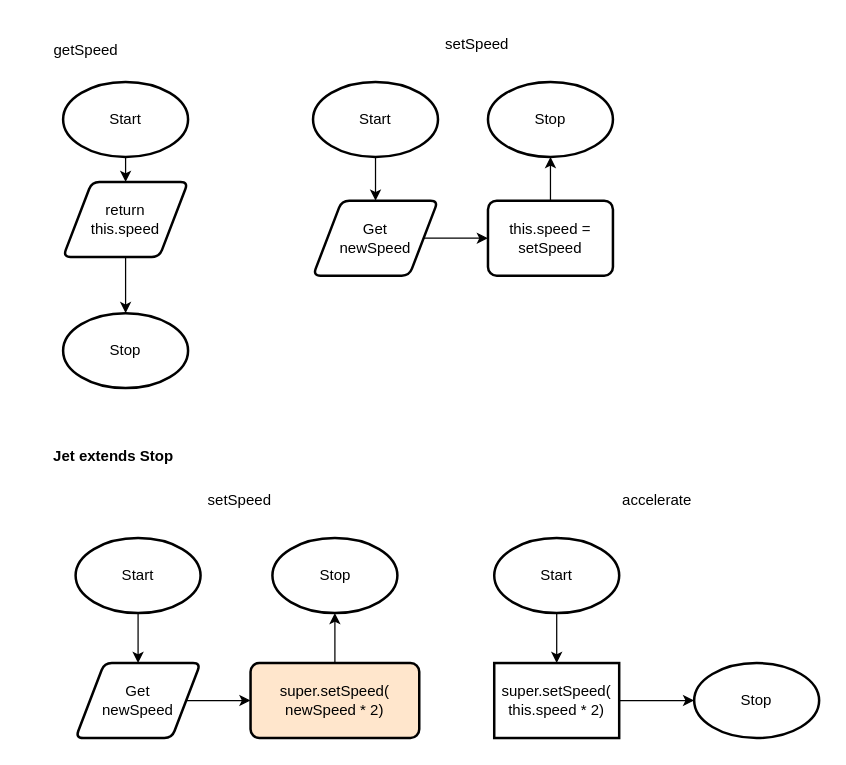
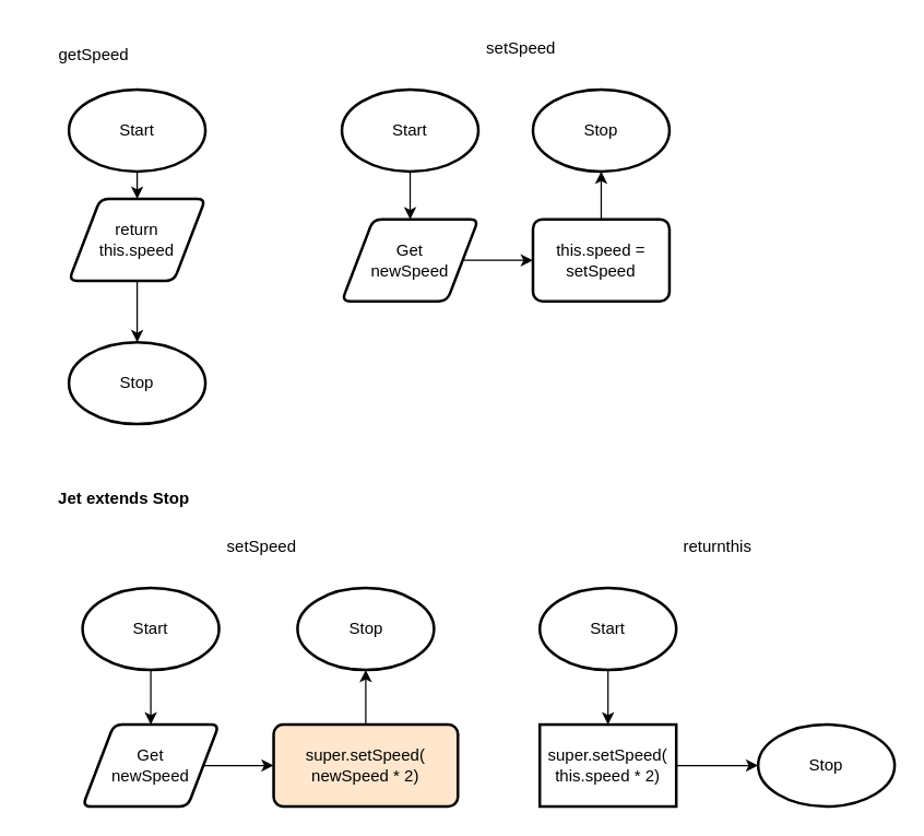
  <mxCell id="0" />
  <mxCell id="1" parent="0" />
  <mxCell id="2" style="edgeStyle=elbowEdgeStyle;rounded=0;elbow=vertical;html=1;entryX=0.5;entryY=0;entryDx=0;entryDy=0;" edge="1" parent="1" source="3" target="7"><mxGeometry relative="1" as="geometry" /></mxCell>
  <mxCell id="3" value="Start" style="strokeWidth=2;html=1;shape=mxgraph.flowchart.start_1;whiteSpace=wrap;" parent="1" vertex="1"><mxGeometry x="50" y="65" width="100" height="60" as="geometry" /></mxCell>
  <mxCell id="4" value="Stop" style="strokeWidth=2;html=1;shape=mxgraph.flowchart.start_1;whiteSpace=wrap;" parent="1" vertex="1"><mxGeometry x="50" y="250" width="100" height="60" as="geometry" /></mxCell>
  <mxCell id="5" value="getSpeed" style="text;html=1;align=center;verticalAlign=middle;resizable=0;points=[];autosize=1;strokeColor=none;fillColor=none;" parent="1" vertex="1"><mxGeometry x="30" y="25" width="75" height="30" as="geometry" /></mxCell>
  <mxCell id="6" style="rounded=0;elbow=vertical;html=1;entryX=0.5;entryY=0;entryDx=0;entryDy=0;entryPerimeter=0;" edge="1" parent="1" source="7" target="4"><mxGeometry relative="1" as="geometry" /></mxCell>
  <mxCell id="7" value="return&lt;br style=&quot;font-size: 12px;&quot;&gt;this.speed" style="shape=parallelogram;html=1;strokeWidth=2;perimeter=parallelogramPerimeter;whiteSpace=wrap;rounded=1;arcSize=12;size=0.23;fontSize=12;" parent="1" vertex="1"><mxGeometry x="50" y="145" width="100" height="60" as="geometry" /></mxCell>
  <mxCell id="8" style="edgeStyle=none;rounded=0;html=1;elbow=vertical;" edge="1" parent="1" source="9" target="18"><mxGeometry relative="1" as="geometry" /></mxCell>
  <mxCell id="9" value="Start" style="strokeWidth=2;html=1;shape=mxgraph.flowchart.start_1;whiteSpace=wrap;" parent="1" vertex="1"><mxGeometry x="250" y="65" width="100" height="60" as="geometry" /></mxCell>
  <mxCell id="10" value="Stop" style="strokeWidth=2;html=1;shape=mxgraph.flowchart.start_1;whiteSpace=wrap;" parent="1" vertex="1"><mxGeometry x="390" y="65" width="100" height="60" as="geometry" /></mxCell>
  <mxCell id="11" value="setSpeed" style="text;html=1;align=center;verticalAlign=middle;resizable=0;points=[];autosize=1;strokeColor=none;fillColor=none;" parent="1" vertex="1"><mxGeometry x="343" y="20" width="75" height="30" as="geometry" /></mxCell>
  <mxCell id="12" style="edgeStyle=none;html=1;entryX=0.5;entryY=0;entryDx=0;entryDy=0;fontSize=12;" parent="1" edge="1"><mxGeometry relative="1" as="geometry"><mxPoint x="380" y="325" as="sourcePoint" /></mxGeometry></mxCell>
  <mxCell id="13" style="edgeStyle=orthogonalEdgeStyle;rounded=0;html=1;fontSize=12;" parent="1" source="14" target="10" edge="1"><mxGeometry relative="1" as="geometry" /></mxCell>
  <mxCell id="14" value="this.speed = setSpeed" style="rounded=1;whiteSpace=wrap;html=1;absoluteArcSize=1;arcSize=14;strokeWidth=2;fontSize=12;" parent="1" vertex="1"><mxGeometry x="390" y="160" width="100" height="60" as="geometry" /></mxCell>
  <mxCell id="15" style="edgeStyle=none;html=1;fontSize=12;" parent="1" edge="1"><mxGeometry relative="1" as="geometry"><mxPoint x="418.5" y="395" as="sourcePoint" /></mxGeometry></mxCell>
  <mxCell id="16" style="edgeStyle=none;html=1;entryX=0;entryY=0.5;entryDx=0;entryDy=0;fontSize=9;" parent="1" edge="1"><mxGeometry relative="1" as="geometry"><mxPoint x="569.5" y="195" as="sourcePoint" /></mxGeometry></mxCell>
  <mxCell id="17" style="edgeStyle=none;rounded=0;html=1;entryX=0;entryY=0.5;entryDx=0;entryDy=0;elbow=vertical;" edge="1" parent="1" source="18" target="14"><mxGeometry relative="1" as="geometry" /></mxCell>
  <mxCell id="18" value="Get&lt;br&gt;newSpeed" style="shape=parallelogram;html=1;strokeWidth=2;perimeter=parallelogramPerimeter;whiteSpace=wrap;rounded=1;arcSize=12;size=0.23;fontSize=12;" parent="1" vertex="1"><mxGeometry x="250" y="160" width="100" height="60" as="geometry" /></mxCell>
  <mxCell id="19" style="edgeStyle=none;html=1;entryX=0.5;entryY=0;entryDx=0;entryDy=0;" parent="1" source="20" target="23" edge="1"><mxGeometry relative="1" as="geometry"><mxPoint x="130" y="540" as="targetPoint" /></mxGeometry></mxCell>
  <mxCell id="20" value="Start" style="strokeWidth=2;html=1;shape=mxgraph.flowchart.start_1;whiteSpace=wrap;" parent="1" vertex="1"><mxGeometry x="60" y="430" width="100" height="60" as="geometry" /></mxCell>
  <mxCell id="21" value="Stop" style="strokeWidth=2;html=1;shape=mxgraph.flowchart.start_1;whiteSpace=wrap;" parent="1" vertex="1"><mxGeometry x="217.5" y="430" width="100" height="60" as="geometry" /></mxCell>
  <mxCell id="22" style="edgeStyle=none;rounded=0;html=1;elbow=vertical;" edge="1" parent="1" source="23" target="30"><mxGeometry relative="1" as="geometry" /></mxCell>
  <mxCell id="23" value="Get&lt;br&gt;newSpeed" style="shape=parallelogram;html=1;strokeWidth=2;perimeter=parallelogramPerimeter;whiteSpace=wrap;rounded=1;arcSize=12;size=0.23;fontSize=12;" parent="1" vertex="1"><mxGeometry x="60" y="530" width="100" height="60" as="geometry" /></mxCell>
  <mxCell id="24" value="setSpeed" style="text;html=1;align=center;verticalAlign=middle;resizable=0;points=[];autosize=1;strokeColor=none;fillColor=none;" parent="1" vertex="1"><mxGeometry x="153" y="385" width="75" height="30" as="geometry" /></mxCell>
  <mxCell id="25" style="edgeStyle=none;rounded=0;html=1;elbow=vertical;" edge="1" parent="1" source="26" target="33"><mxGeometry relative="1" as="geometry" /></mxCell>
  <mxCell id="26" value="Start" style="strokeWidth=2;html=1;shape=mxgraph.flowchart.start_1;whiteSpace=wrap;" parent="1" vertex="1"><mxGeometry x="395" y="430" width="100" height="60" as="geometry" /></mxCell>
  <mxCell id="27" value="Stop" style="strokeWidth=2;html=1;shape=mxgraph.flowchart.start_1;whiteSpace=wrap;" parent="1" vertex="1"><mxGeometry x="555" y="530" width="100" height="60" as="geometry" /></mxCell>
- <mxCell id="28" value="accelerate" style="text;html=1;align=center;verticalAlign=middle;resizable=0;points=[];autosize=1;strokeColor=none;fillColor=none;" parent="1" vertex="1"><mxGeometry x="485" y="385" width="80" height="30" as="geometry" /></mxCell>
+ <mxCell id="28" value="returnthis" style="text;html=1;align=center;verticalAlign=middle;resizable=0;points=[];autosize=1;strokeColor=none;fillColor=none;" parent="1" vertex="1"><mxGeometry x="485" y="385" width="80" height="30" as="geometry" /></mxCell>
  <mxCell id="29" style="edgeStyle=none;rounded=0;html=1;entryX=0.5;entryY=1;entryDx=0;entryDy=0;entryPerimeter=0;elbow=vertical;" edge="1" parent="1" source="30" target="21"><mxGeometry relative="1" as="geometry" /></mxCell>
  <mxCell id="30" value="super.setSpeed(&lt;br&gt;newSpeed * 2)" style="rounded=1;whiteSpace=wrap;html=1;absoluteArcSize=1;arcSize=14;strokeWidth=2;fontSize=12;fillColor=#ffe6cc;" parent="1" vertex="1"><mxGeometry x="200" y="530" width="135" height="60" as="geometry" /></mxCell>
  <mxCell id="31" value="&lt;b&gt;Jet extends Stop&lt;br&gt;&lt;/b&gt;" style="text;html=1;align=center;verticalAlign=middle;resizable=0;points=[];autosize=1;strokeColor=none;fillColor=none;" parent="1" vertex="1"><mxGeometry x="20" y="350" width="140" height="30" as="geometry" /></mxCell>
  <mxCell id="32" style="edgeStyle=none;rounded=0;html=1;entryX=0;entryY=0.5;entryDx=0;entryDy=0;entryPerimeter=0;elbow=vertical;" edge="1" parent="1" source="33" target="27"><mxGeometry relative="1" as="geometry" /></mxCell>
  <mxCell id="33" value="super.setSpeed(&lt;br&gt;this.speed * 2)" style="whiteSpace=wrap;html=1;absoluteArcSize=1;arcSize=14;strokeWidth=2;fontSize=12;rounded=0;" parent="1" vertex="1"><mxGeometry x="395" y="530" width="100" height="60" as="geometry" /></mxCell>
